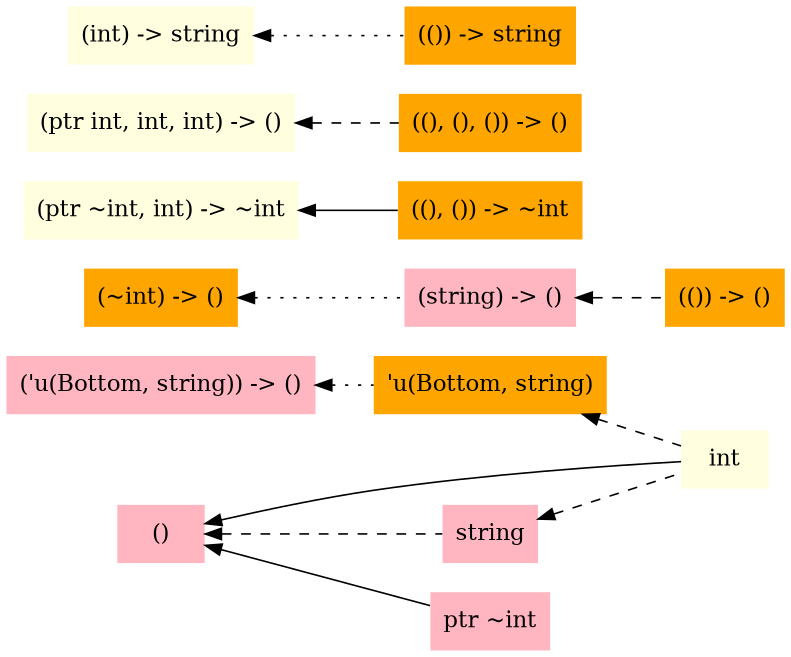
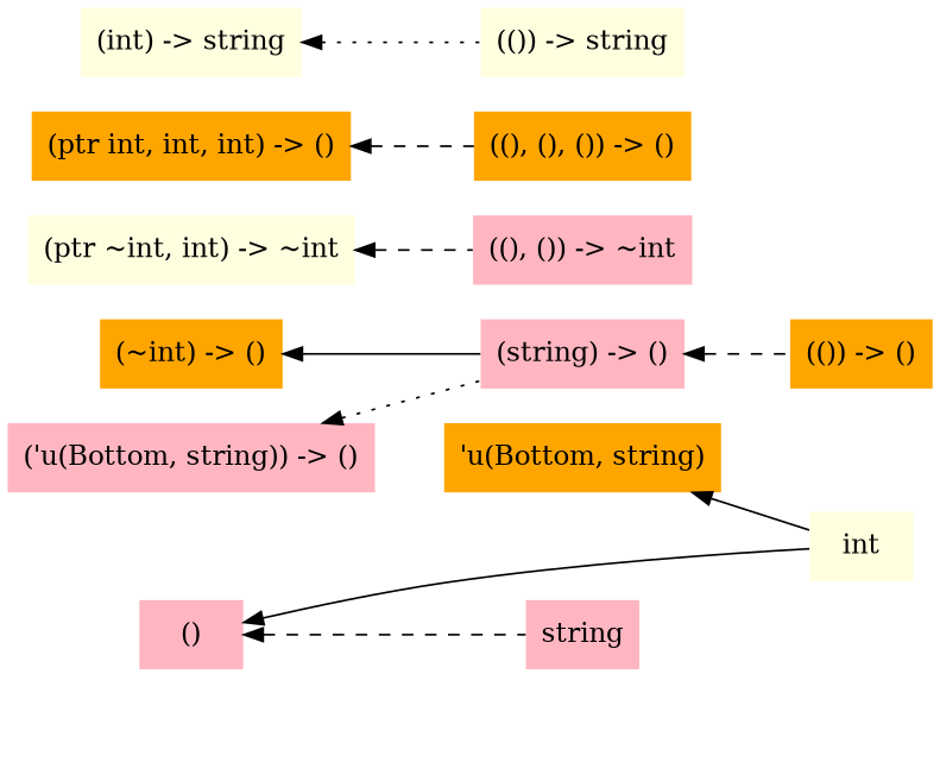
  digraph {
    rankdir=LR
    node [fillcolor=orange shape=none style=filled]
    edge [dir=back style=solid]
    "(()) -> ()"
    "(string) -> ()" [fillcolor=lightpink]
    "(ptr ~int, int) -> ~int" [fillcolor=lightyellow]
-   "((), ()) -> ~int"
+   "((), ()) -> ~int" [fillcolor=lightpink]
    int [fillcolor=lightyellow]
    string [fillcolor=lightpink]
    "'u(Bottom, string)"
-   "(ptr int, int, int) -> ()" [fillcolor=lightyellow]
+   "(ptr int, int, int) -> ()"
    "((), (), ()) -> ()"
    "()" [fillcolor=lightpink]
-   "ptr ~int" [fillcolor=lightpink]
    "('u(Bottom, string)) -> ()" [fillcolor=lightpink]
    "(~int) -> ()"
    "(int) -> string" [fillcolor=lightyellow]
-   "(()) -> string"
+   "(()) -> string" [fillcolor=lightyellow]
    "(string) -> ()" -> "(()) -> ()" [style=dashed]
-   "(ptr ~int, int) -> ~int" -> "((), ()) -> ~int"
-   string -> int [style=dashed]
-   "'u(Bottom, string)" -> int [style=dashed]
+   "(ptr ~int, int) -> ~int" -> "((), ()) -> ~int" [style=dashed]
+   "'u(Bottom, string)" -> int
    "(ptr int, int, int) -> ()" -> "((), (), ()) -> ()" [style=dashed]
    "()" -> int
    "()" -> string [style=dashed]
-   "()" -> "ptr ~int"
-   "('u(Bottom, string)) -> ()" -> "'u(Bottom, string)" [style=dotted]
-   "(~int) -> ()" -> "(string) -> ()" [style=dotted]
+   "('u(Bottom, string)) -> ()" -> "(string) -> ()" [style=dotted]
+   "(~int) -> ()" -> "(string) -> ()"
    "(int) -> string" -> "(()) -> string" [style=dotted]
  }
